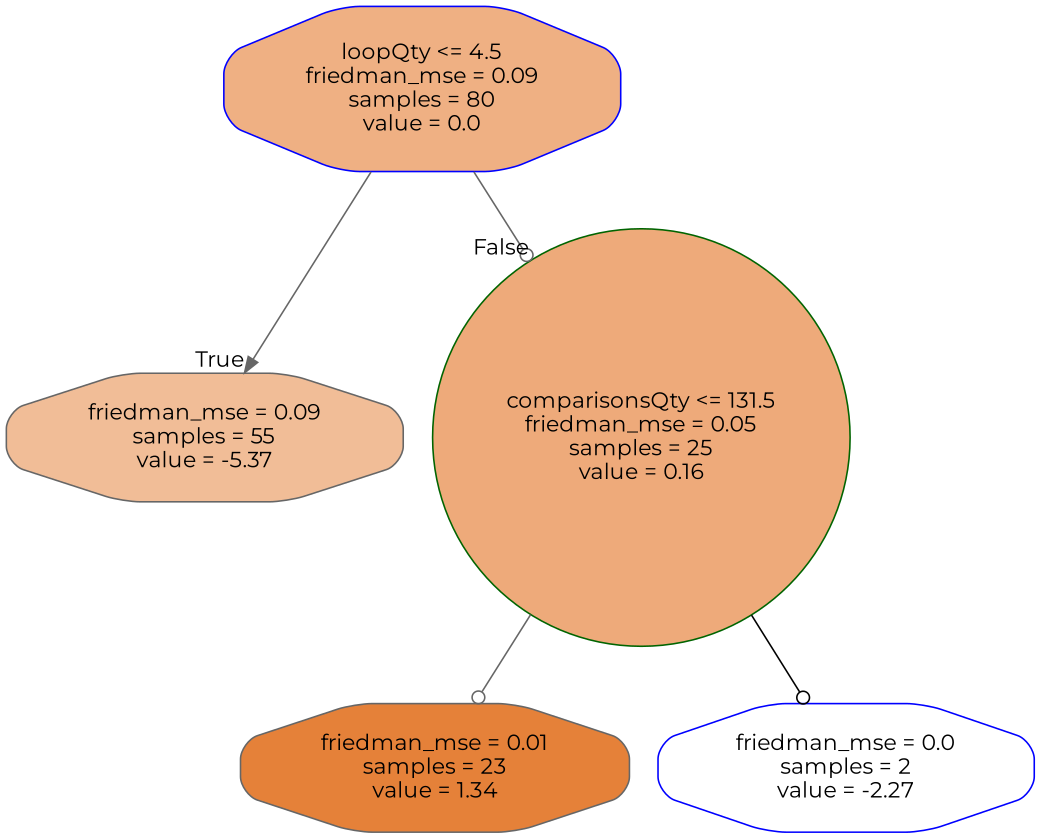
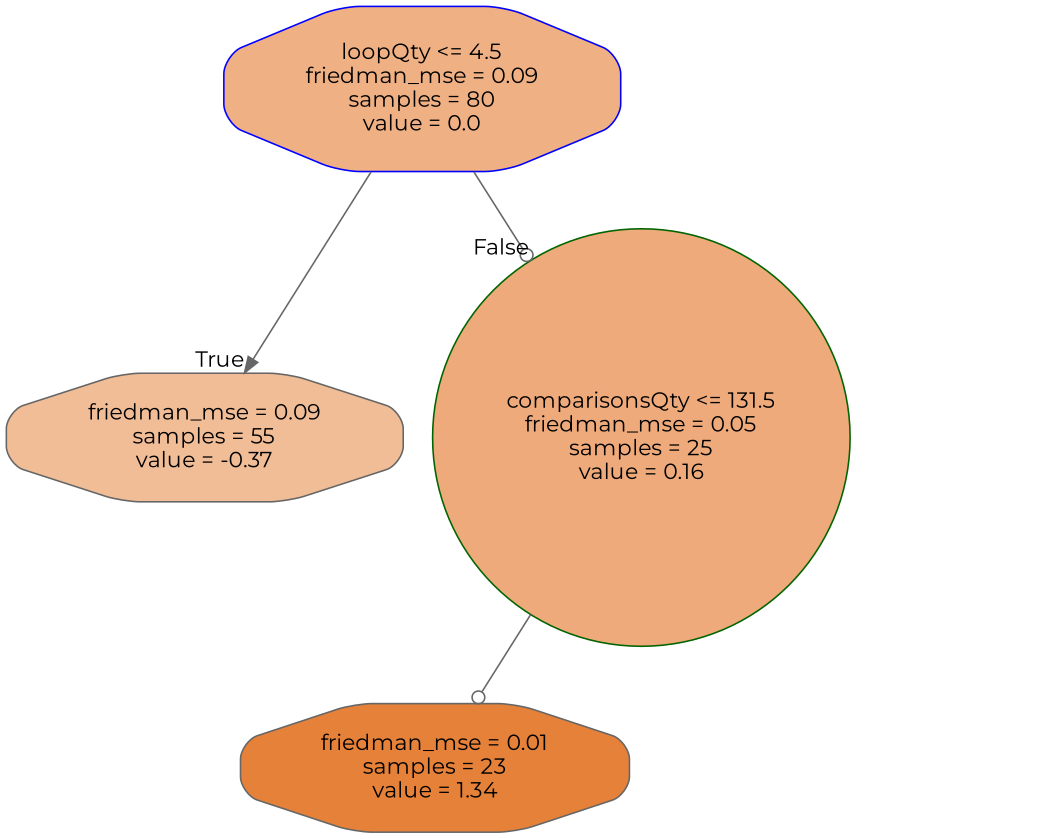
  digraph {
    fontname=Montserrat
    node [color=blue fontname=Montserrat shape=octagon style="filled, rounded"]
    edge [arrowhead=odot color=gray40 fontname=Montserrat]
    n1 [fillcolor="#efb083" label="loopQty <= 4.5\nfriedman_mse = 0.09\nsamples = 80\nvalue = 0.0"]
-   n2 [color=gray40 fillcolor="#f1bd97" label="friedman_mse = 0.09\nsamples = 55\nvalue = -5.37"]
+   n2 [color=gray40 fillcolor="#f1bd97" label="friedman_mse = 0.09\nsamples = 55\nvalue = -0.37"]
    n3 [color=darkgreen fillcolor="#eeaa7a" label="comparisonsQty <= 131.5\nfriedman_mse = 0.05\nsamples = 25\nvalue = 0.16" shape=circle]
    n4 [color=gray40 fillcolor="#e58139" label="friedman_mse = 0.01\nsamples = 23\nvalue = 1.34"]
-   n5 [fillcolor="#ffffff" label="friedman_mse = 0.0\nsamples = 2\nvalue = -2.27"]
    n1 -> n2 [arrowhead=normal headlabel=True labelangle=45 labeldistance=2.5]
    n1 -> n3 [headlabel=False labelangle=-45 labeldistance=2.5]
    n3 -> n4
-   n3 -> n5 [color=black]
  }
